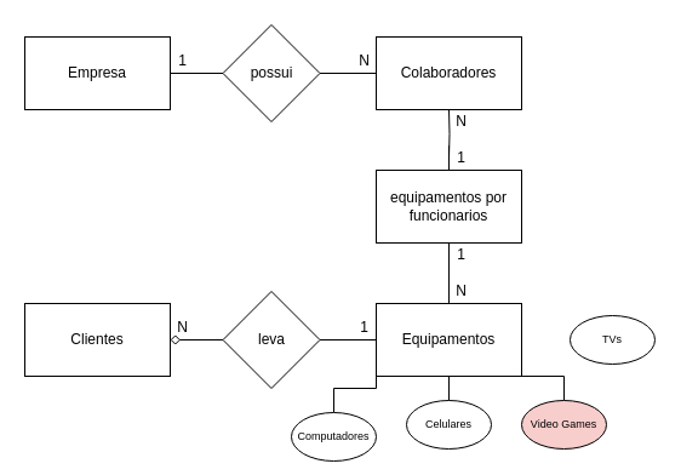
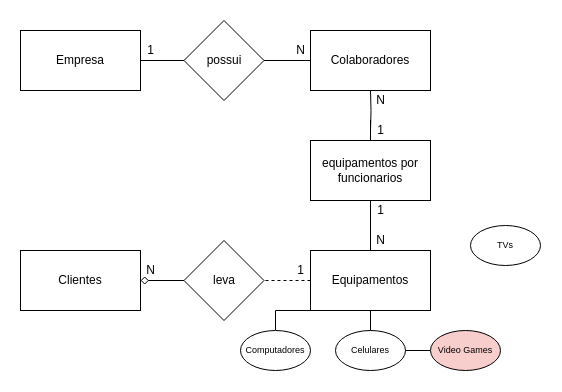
  <mxCell id="0" />
  <mxCell id="1" parent="0" />
  <mxCell id="2" style="edgeStyle=orthogonalEdgeStyle;rounded=0;orthogonalLoop=1;jettySize=auto;html=1;entryX=0.5;entryY=0;entryDx=0;entryDy=0;fontSize=9;endArrow=none;endFill=0;" edge="1" parent="1" source="4" target="8"><mxGeometry relative="1" as="geometry" /></mxCell>
- <mxCell id="3" style="edgeStyle=orthogonalEdgeStyle;rounded=0;orthogonalLoop=1;jettySize=auto;html=1;entryX=1;entryY=0.5;entryDx=0;entryDy=0;endArrow=none;endFill=0;fontSize=12;" edge="1" parent="1" source="4" target="16"><mxGeometry relative="1" as="geometry" /></mxCell>
+ <mxCell id="3" style="edgeStyle=orthogonalEdgeStyle;rounded=0;orthogonalLoop=1;jettySize=auto;html=1;entryX=1;entryY=0.5;entryDx=0;entryDy=0;endArrow=none;endFill=0;fontSize=12;dashed=1;" edge="1" parent="1" source="4" target="16"><mxGeometry relative="1" as="geometry" /></mxCell>
  <mxCell id="4" value="Equipamentos" style="rounded=0;whiteSpace=wrap;html=1;" vertex="1" parent="1"><mxGeometry x="310" y="250" width="120" height="60" as="geometry" /></mxCell>
  <mxCell id="5" value="Clientes" style="rounded=0;whiteSpace=wrap;html=1;" vertex="1" parent="1"><mxGeometry x="20" y="250" width="120" height="60" as="geometry" /></mxCell>
  <mxCell id="6" style="edgeStyle=orthogonalEdgeStyle;rounded=0;orthogonalLoop=1;jettySize=auto;html=1;entryX=0;entryY=1;entryDx=0;entryDy=0;fontSize=9;endArrow=none;endFill=0;" edge="1" parent="1" source="7" target="4"><mxGeometry relative="1" as="geometry" /></mxCell>
- <mxCell id="7" value="Computadores" style="ellipse;whiteSpace=wrap;html=1;fontSize=9;" vertex="1" parent="1"><mxGeometry x="240" y="340" width="70" height="40" as="geometry" /></mxCell>
+ <mxCell id="7" value="Computadores" style="ellipse;whiteSpace=wrap;html=1;fontSize=9;" vertex="1" parent="1"><mxGeometry x="240" y="330" width="70" height="40" as="geometry" /></mxCell>
  <mxCell id="8" value="Celulares" style="ellipse;whiteSpace=wrap;html=1;fontSize=9;" vertex="1" parent="1"><mxGeometry x="335" y="330" width="70" height="40" as="geometry" /></mxCell>
- <mxCell id="9" style="edgeStyle=orthogonalEdgeStyle;rounded=0;orthogonalLoop=1;jettySize=auto;html=1;entryX=1;entryY=1;entryDx=0;entryDy=0;fontSize=9;endArrow=none;endFill=0;" edge="1" parent="1" source="10" target="4"><mxGeometry relative="1" as="geometry" /></mxCell>
+ <mxCell id="9" style="edgeStyle=orthogonalEdgeStyle;rounded=0;orthogonalLoop=1;jettySize=auto;html=1;fontSize=9;endArrow=none;endFill=0;" edge="1" parent="1" source="10" target="8"><mxGeometry relative="1" as="geometry" /></mxCell>
  <mxCell id="10" value="Video Games" style="ellipse;whiteSpace=wrap;html=1;fontSize=9;fillColor=#f8cecc;" vertex="1" parent="1"><mxGeometry x="430" y="330" width="70" height="40" as="geometry" /></mxCell>
- <mxCell id="11" value="TVs" style="ellipse;whiteSpace=wrap;html=1;fontSize=9;" vertex="1" parent="1"><mxGeometry x="470" y="260" width="70" height="40" as="geometry" /></mxCell>
+ <mxCell id="11" value="TVs" style="ellipse;whiteSpace=wrap;html=1;fontSize=9;" vertex="1" parent="1"><mxGeometry x="470" y="225" width="70" height="40" as="geometry" /></mxCell>
  <mxCell id="12" value="Colaboradores" style="whiteSpace=wrap;html=1;fontSize=12;" vertex="1" parent="1"><mxGeometry x="310" y="30" width="120" height="60" as="geometry" /></mxCell>
  <mxCell id="13" style="edgeStyle=orthogonalEdgeStyle;rounded=0;orthogonalLoop=1;jettySize=auto;html=1;entryX=0.5;entryY=1;entryDx=0;entryDy=0;endArrow=none;endFill=0;fontSize=12;" edge="1" parent="1" target="12"><mxGeometry relative="1" as="geometry"><mxPoint x="370" y="130" as="sourcePoint" /></mxGeometry></mxCell>
  <mxCell id="14" style="edgeStyle=orthogonalEdgeStyle;rounded=0;orthogonalLoop=1;jettySize=auto;html=1;entryX=0.5;entryY=0;entryDx=0;entryDy=0;endArrow=none;endFill=0;fontSize=12;exitX=0.5;exitY=1;exitDx=0;exitDy=0;exitPerimeter=0;" edge="1" parent="1" source="28" target="4"><mxGeometry relative="1" as="geometry"><mxPoint x="370" y="210" as="sourcePoint" /></mxGeometry></mxCell>
  <mxCell id="15" style="edgeStyle=orthogonalEdgeStyle;rounded=0;orthogonalLoop=1;jettySize=auto;html=1;entryX=1;entryY=0.5;entryDx=0;entryDy=0;endArrow=diamond;endFill=0;fontSize=12;" edge="1" parent="1" source="16" target="5"><mxGeometry relative="1" as="geometry" /></mxCell>
  <mxCell id="16" value="leva" style="rhombus;whiteSpace=wrap;html=1;fontSize=12;" vertex="1" parent="1"><mxGeometry x="183.5" y="240" width="80" height="80" as="geometry" /></mxCell>
  <mxCell id="17" value="N" style="text;html=1;align=center;verticalAlign=middle;resizable=0;points=[];autosize=1;fontSize=12;" vertex="1" parent="1"><mxGeometry x="140" y="260" width="20" height="20" as="geometry" /></mxCell>
  <mxCell id="18" value="1" style="text;html=1;align=center;verticalAlign=middle;resizable=0;points=[];autosize=1;fontSize=12;" vertex="1" parent="1"><mxGeometry x="290" y="260" width="20" height="20" as="geometry" /></mxCell>
  <mxCell id="19" value="N" style="text;html=1;align=center;verticalAlign=middle;resizable=0;points=[];autosize=1;fontSize=12;" vertex="1" parent="1"><mxGeometry x="370" y="230" width="20" height="20" as="geometry" /></mxCell>
  <mxCell id="20" value="N" style="text;html=1;align=center;verticalAlign=middle;resizable=0;points=[];autosize=1;fontSize=12;" vertex="1" parent="1"><mxGeometry x="370" y="90" width="20" height="20" as="geometry" /></mxCell>
  <mxCell id="21" value="Empresa" style="rounded=0;whiteSpace=wrap;html=1;fontSize=12;" vertex="1" parent="1"><mxGeometry x="20" y="30" width="120" height="60" as="geometry" /></mxCell>
  <mxCell id="22" style="edgeStyle=orthogonalEdgeStyle;rounded=0;orthogonalLoop=1;jettySize=auto;html=1;entryX=0;entryY=0.5;entryDx=0;entryDy=0;endArrow=none;endFill=0;fontSize=12;" edge="1" parent="1" source="24" target="12"><mxGeometry relative="1" as="geometry" /></mxCell>
  <mxCell id="23" style="edgeStyle=orthogonalEdgeStyle;rounded=0;orthogonalLoop=1;jettySize=auto;html=1;entryX=1;entryY=0.5;entryDx=0;entryDy=0;endArrow=none;endFill=0;fontSize=12;" edge="1" parent="1" source="24" target="21"><mxGeometry relative="1" as="geometry" /></mxCell>
  <mxCell id="24" value="possui" style="rhombus;whiteSpace=wrap;html=1;fontSize=12;" vertex="1" parent="1"><mxGeometry x="183.5" y="20" width="80" height="80" as="geometry" /></mxCell>
  <mxCell id="25" value="1" style="text;html=1;align=center;verticalAlign=middle;resizable=0;points=[];autosize=1;fontSize=12;" vertex="1" parent="1"><mxGeometry x="140" y="40" width="20" height="20" as="geometry" /></mxCell>
  <mxCell id="26" value="N" style="text;html=1;align=center;verticalAlign=middle;resizable=0;points=[];autosize=1;fontSize=12;" vertex="1" parent="1"><mxGeometry x="290" y="40" width="20" height="20" as="geometry" /></mxCell>
  <mxCell id="27" style="edgeStyle=orthogonalEdgeStyle;rounded=0;orthogonalLoop=1;jettySize=auto;html=1;endArrow=none;endFill=0;fontSize=12;" edge="1" parent="1" source="28"><mxGeometry relative="1" as="geometry"><mxPoint x="370" y="130" as="targetPoint" /></mxGeometry></mxCell>
  <mxCell id="28" value="equipamentos por funcionarios" style="rounded=0;whiteSpace=wrap;html=1;fontSize=12;" vertex="1" parent="1"><mxGeometry x="310" y="140" width="120" height="60" as="geometry" /></mxCell>
  <mxCell id="29" value="1" style="text;html=1;align=center;verticalAlign=middle;resizable=0;points=[];autosize=1;fontSize=12;" vertex="1" parent="1"><mxGeometry x="370" y="120" width="20" height="20" as="geometry" /></mxCell>
  <mxCell id="30" value="1" style="text;html=1;align=center;verticalAlign=middle;resizable=0;points=[];autosize=1;fontSize=12;" vertex="1" parent="1"><mxGeometry x="370" y="200" width="20" height="20" as="geometry" /></mxCell>
